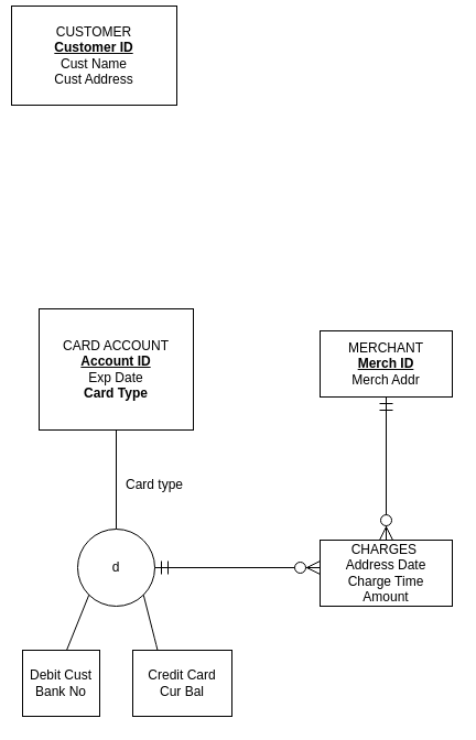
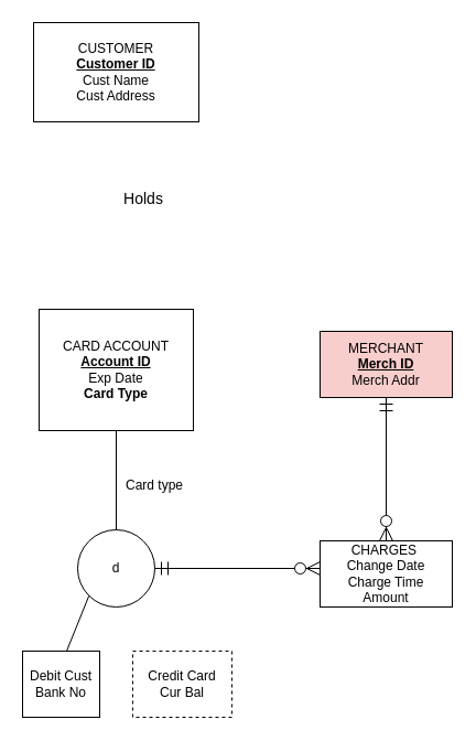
  <mxCell id="0" />
  <mxCell id="1" parent="0" />
- <mxCell id="2" value="CUSTOMER&lt;br&gt;&lt;u style=&quot;font-weight: bold&quot;&gt;Customer ID&lt;/u&gt;&lt;br&gt;Cust Name&lt;br&gt;Cust Address" style="rounded=0;whiteSpace=wrap;html=1;" vertex="1" parent="1"><mxGeometry x="10" y="5" width="150" height="90" as="geometry" /></mxCell>
+ <mxCell id="2" value="CUSTOMER&lt;br&gt;&lt;u style=&quot;font-weight: bold&quot;&gt;Customer ID&lt;/u&gt;&lt;br&gt;Cust Name&lt;br&gt;Cust Address" style="rounded=0;whiteSpace=wrap;html=1;" vertex="1" parent="1"><mxGeometry x="30" y="20" width="150" height="90" as="geometry" /></mxCell>
  <mxCell id="3" value="CARD ACCOUNT&lt;br&gt;&lt;b&gt;&lt;u&gt;Account ID&lt;br&gt;&lt;/u&gt;&lt;/b&gt;Exp Date&lt;br&gt;&lt;b&gt;Card Type&lt;/b&gt;" style="rounded=0;whiteSpace=wrap;html=1;" vertex="1" parent="1"><mxGeometry x="35" y="280" width="140" height="110" as="geometry" /></mxCell>
+ <mxCell id="4" value="&lt;font style=&quot;font-size: 14px&quot;&gt;Holds&lt;/font&gt;" style="text;html=1;strokeColor=none;fillColor=none;align=center;verticalAlign=middle;whiteSpace=wrap;rounded=0;" vertex="1" parent="1"><mxGeometry x="110" y="170" width="40" height="20" as="geometry" /></mxCell>
  <mxCell id="5" value="" style="endArrow=none;html=1;exitX=0.5;exitY=0;exitDx=0;exitDy=0;" edge="1" parent="1" source="6"><mxGeometry width="50" height="50" relative="1" as="geometry"><mxPoint x="105" y="450" as="sourcePoint" /><mxPoint x="105" y="390" as="targetPoint" /></mxGeometry></mxCell>
  <mxCell id="6" value="d" style="ellipse;whiteSpace=wrap;html=1;aspect=fixed;" vertex="1" parent="1"><mxGeometry x="70" y="480" width="70" height="70" as="geometry" /></mxCell>
  <mxCell id="7" value="" style="endArrow=none;html=1;entryX=0;entryY=1;entryDx=0;entryDy=0;" edge="1" parent="1" target="6"><mxGeometry width="50" height="50" relative="1" as="geometry"><mxPoint x="60" y="590" as="sourcePoint" /><mxPoint x="100" y="550" as="targetPoint" /><Array as="points" /></mxGeometry></mxCell>
- <mxCell id="8" value="" style="endArrow=none;html=1;entryX=1;entryY=1;entryDx=0;entryDy=0;exitX=0.25;exitY=0;exitDx=0;exitDy=0;" edge="1" parent="1" source="10" target="6"><mxGeometry width="50" height="50" relative="1" as="geometry"><mxPoint x="140" y="600" as="sourcePoint" /><mxPoint x="120" y="550" as="targetPoint" /><Array as="points"><mxPoint x="140" y="580" /></Array></mxGeometry></mxCell>
  <mxCell id="9" value="Debit Cust&lt;br&gt;Bank No" style="rounded=0;whiteSpace=wrap;html=1;" vertex="1" parent="1"><mxGeometry x="20" y="590" width="70" height="60" as="geometry" /></mxCell>
- <mxCell id="10" value="Credit Card&lt;br&gt;Cur Bal" style="rounded=0;whiteSpace=wrap;html=1;" vertex="1" parent="1"><mxGeometry x="120" y="590" width="90" height="60" as="geometry" /></mxCell>
+ <mxCell id="10" value="Credit Card&lt;br&gt;Cur Bal" style="rounded=0;whiteSpace=wrap;html=1;dashed=1;" vertex="1" parent="1"><mxGeometry x="120" y="590" width="90" height="60" as="geometry" /></mxCell>
  <mxCell id="11" value="Card type" style="text;html=1;strokeColor=none;fillColor=none;align=center;verticalAlign=middle;whiteSpace=wrap;rounded=0;" vertex="1" parent="1"><mxGeometry x="100" y="430" width="80" height="20" as="geometry" /></mxCell>
  <mxCell id="12" value="" style="fontSize=12;html=1;endArrow=ERzeroToMany;startArrow=ERmandOne;exitX=1;exitY=0.5;exitDx=0;exitDy=0;endSize=10;startSize=10;" edge="1" parent="1" source="6"><mxGeometry width="100" height="100" relative="1" as="geometry"><mxPoint x="170" y="520" as="sourcePoint" /><mxPoint x="290" y="515" as="targetPoint" /></mxGeometry></mxCell>
- <mxCell id="13" value="CHARGES&amp;nbsp;&lt;br&gt;Address Date&lt;br&gt;Charge Time&lt;br&gt;Amount" style="rounded=0;whiteSpace=wrap;html=1;" vertex="1" parent="1"><mxGeometry x="290" y="490" width="120" height="60" as="geometry" /></mxCell>
+ <mxCell id="13" value="CHARGES&amp;nbsp;&lt;br&gt;Change Date&lt;br&gt;Charge Time&lt;br&gt;Amount" style="rounded=0;whiteSpace=wrap;html=1;" vertex="1" parent="1"><mxGeometry x="290" y="490" width="120" height="60" as="geometry" /></mxCell>
  <mxCell id="14" value="" style="fontSize=12;html=1;endArrow=ERzeroToMany;startArrow=ERmandOne;endSize=10;startSize=10;entryX=0.5;entryY=0;entryDx=0;entryDy=0;" edge="1" parent="1" target="13"><mxGeometry width="100" height="100" relative="1" as="geometry"><mxPoint x="350" y="360" as="sourcePoint" /><mxPoint x="480" y="370" as="targetPoint" /></mxGeometry></mxCell>
- <mxCell id="15" value="MERCHANT&lt;br&gt;&lt;u style=&quot;font-weight: bold&quot;&gt;Merch ID&lt;/u&gt;&lt;br&gt;Merch Addr" style="rounded=0;whiteSpace=wrap;html=1;" vertex="1" parent="1"><mxGeometry x="290" y="300" width="120" height="60" as="geometry" /></mxCell>
+ <mxCell id="15" value="MERCHANT&lt;br&gt;&lt;u style=&quot;font-weight: bold&quot;&gt;Merch ID&lt;/u&gt;&lt;br&gt;Merch Addr" style="rounded=0;whiteSpace=wrap;html=1;fillColor=#f8cecc;" vertex="1" parent="1"><mxGeometry x="290" y="300" width="120" height="60" as="geometry" /></mxCell>
